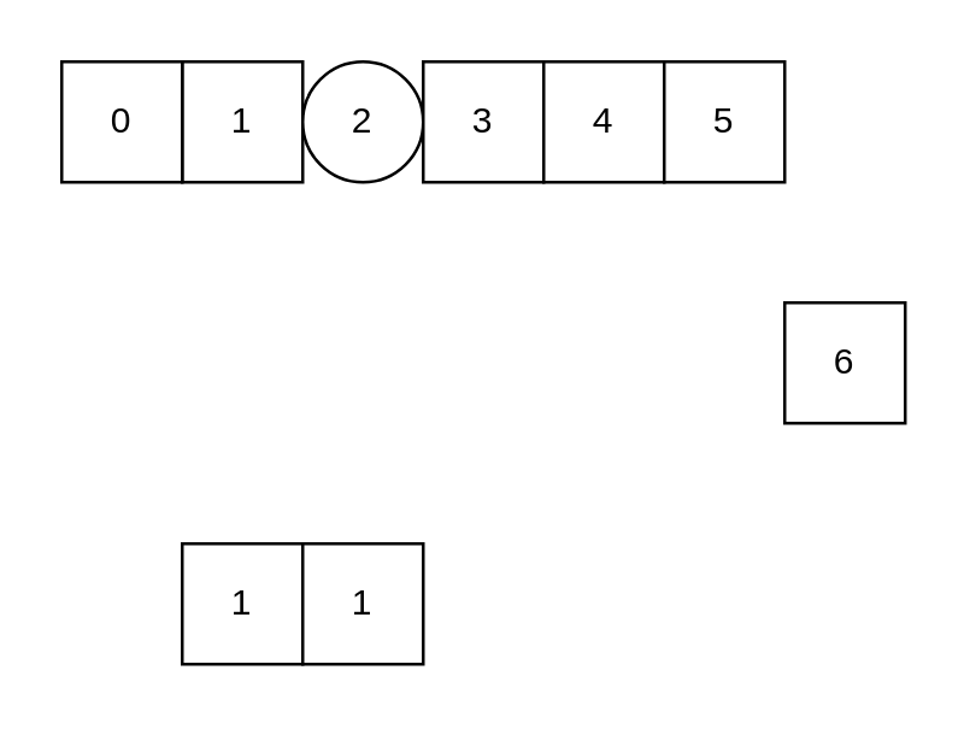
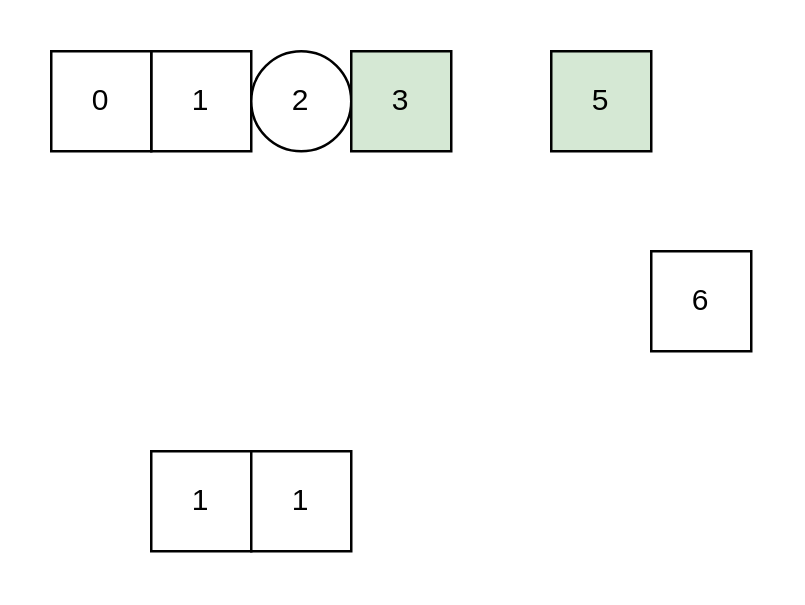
  <mxCell id="0" />
  <mxCell id="1" parent="0" />
  <mxCell id="2" value="1" style="rounded=0;whiteSpace=wrap;html=1;aspect=fixed;" vertex="1" parent="1"><mxGeometry x="60" y="20" width="40" height="40" as="geometry" /></mxCell>
  <mxCell id="3" value="2" style="ellipse;whiteSpace=wrap;html=1;aspect=fixed;" vertex="1" parent="1"><mxGeometry x="100" y="20" width="40" height="40" as="geometry" /></mxCell>
- <mxCell id="4" value="3" style="rounded=0;whiteSpace=wrap;html=1;aspect=fixed;" vertex="1" parent="1"><mxGeometry x="140" y="20" width="40" height="40" as="geometry" /></mxCell>
- <mxCell id="5" value="4" style="rounded=0;whiteSpace=wrap;html=1;aspect=fixed;" vertex="1" parent="1"><mxGeometry x="180" y="20" width="40" height="40" as="geometry" /></mxCell>
+ <mxCell id="4" value="3" style="rounded=0;whiteSpace=wrap;html=1;aspect=fixed;fillColor=#d5e8d4;" vertex="1" parent="1"><mxGeometry x="140" y="20" width="40" height="40" as="geometry" /></mxCell>
  <mxCell id="6" value="6" style="rounded=0;whiteSpace=wrap;html=1;aspect=fixed;" vertex="1" parent="1"><mxGeometry x="260" y="100" width="40" height="40" as="geometry" /></mxCell>
- <mxCell id="7" value="5" style="rounded=0;whiteSpace=wrap;html=1;aspect=fixed;" vertex="1" parent="1"><mxGeometry x="220" y="20" width="40" height="40" as="geometry" /></mxCell>
+ <mxCell id="7" value="5" style="rounded=0;whiteSpace=wrap;html=1;aspect=fixed;fillColor=#d5e8d4;" vertex="1" parent="1"><mxGeometry x="220" y="20" width="40" height="40" as="geometry" /></mxCell>
  <mxCell id="8" value="1" style="rounded=0;whiteSpace=wrap;html=1;aspect=fixed;" vertex="1" parent="1"><mxGeometry x="60" y="180" width="40" height="40" as="geometry" /></mxCell>
  <mxCell id="9" value="1" style="rounded=0;whiteSpace=wrap;html=1;aspect=fixed;" vertex="1" parent="1"><mxGeometry x="100" y="180" width="40" height="40" as="geometry" /></mxCell>
  <mxCell id="10" value="0" style="rounded=0;whiteSpace=wrap;html=1;aspect=fixed;" vertex="1" parent="1"><mxGeometry x="20" y="20" width="40" height="40" as="geometry" /></mxCell>
